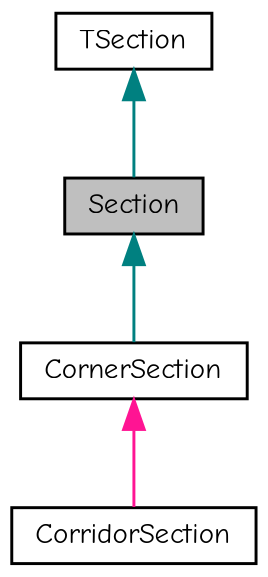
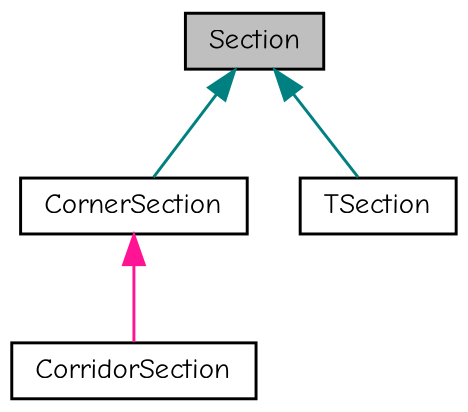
  digraph {
    fontname="Comic Neue"
    node [color=black fillcolor=white fontname="Comic Neue" fontsize=10 shape=record style=filled]
    edge [color=teal dir=back fontname="Comic Neue" fontsize=10 labelfontname=Helvetica labelfontsize=10 style=solid]
    n1 [fillcolor=grey75 fontcolor=black height=0.2 label=Section width=0.4]
    n2 [height=0.2 label=CornerSection width=0.4]
    n3 [height=0.2 label=TSection width=0.4]
    n4 [height=0.2 label=CorridorSection width=0.4]
    n1 -> n2
-   n3 -> n1
+   n1 -> n3
    n2 -> n4 [color=deeppink]
  }
